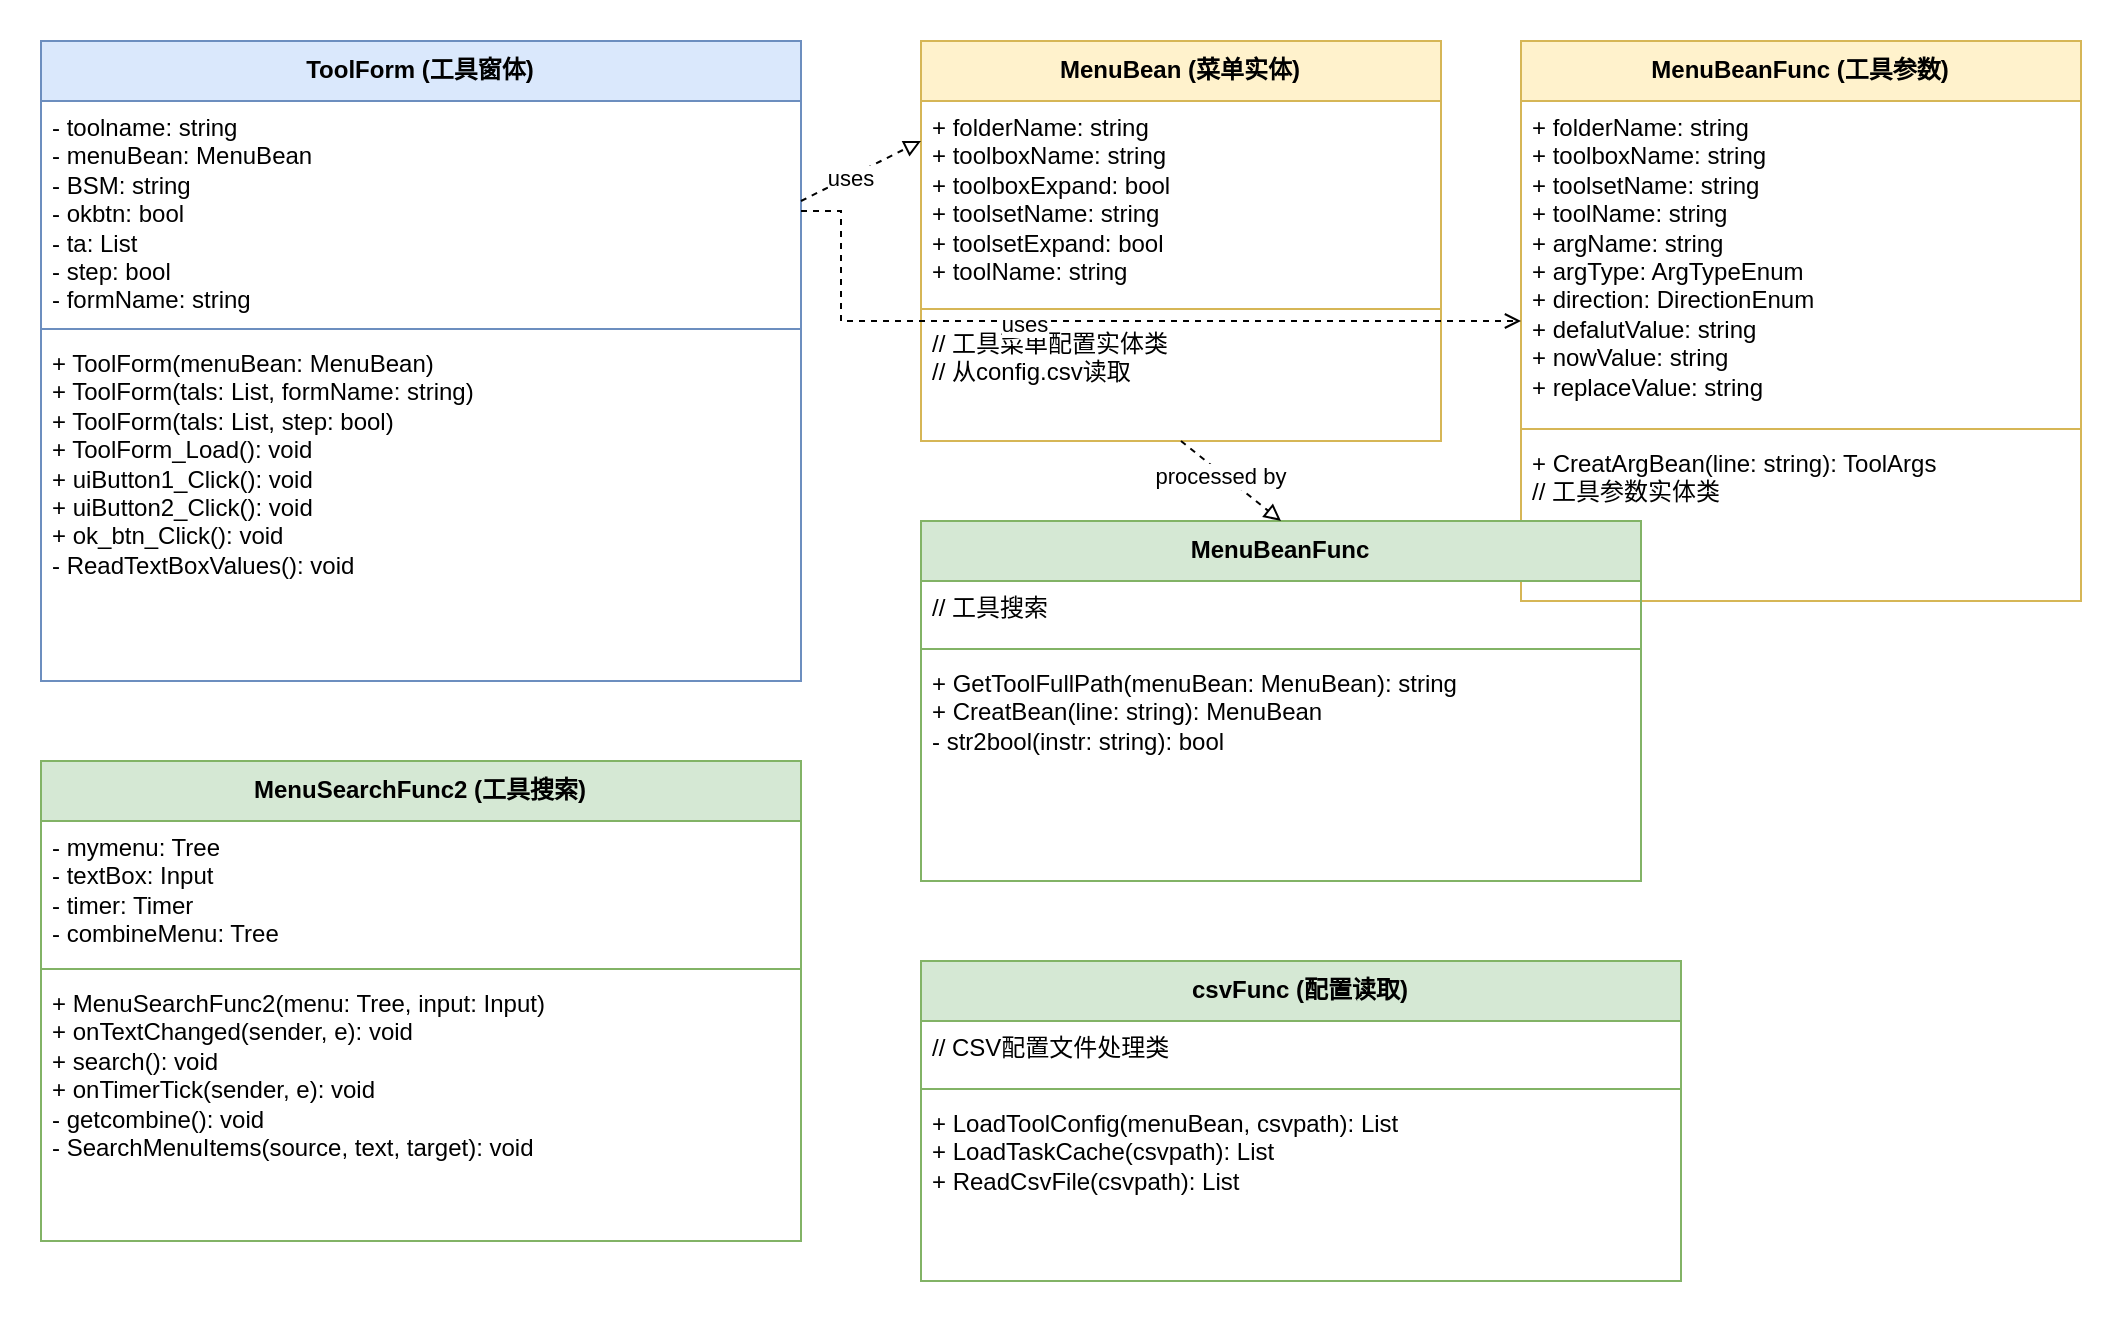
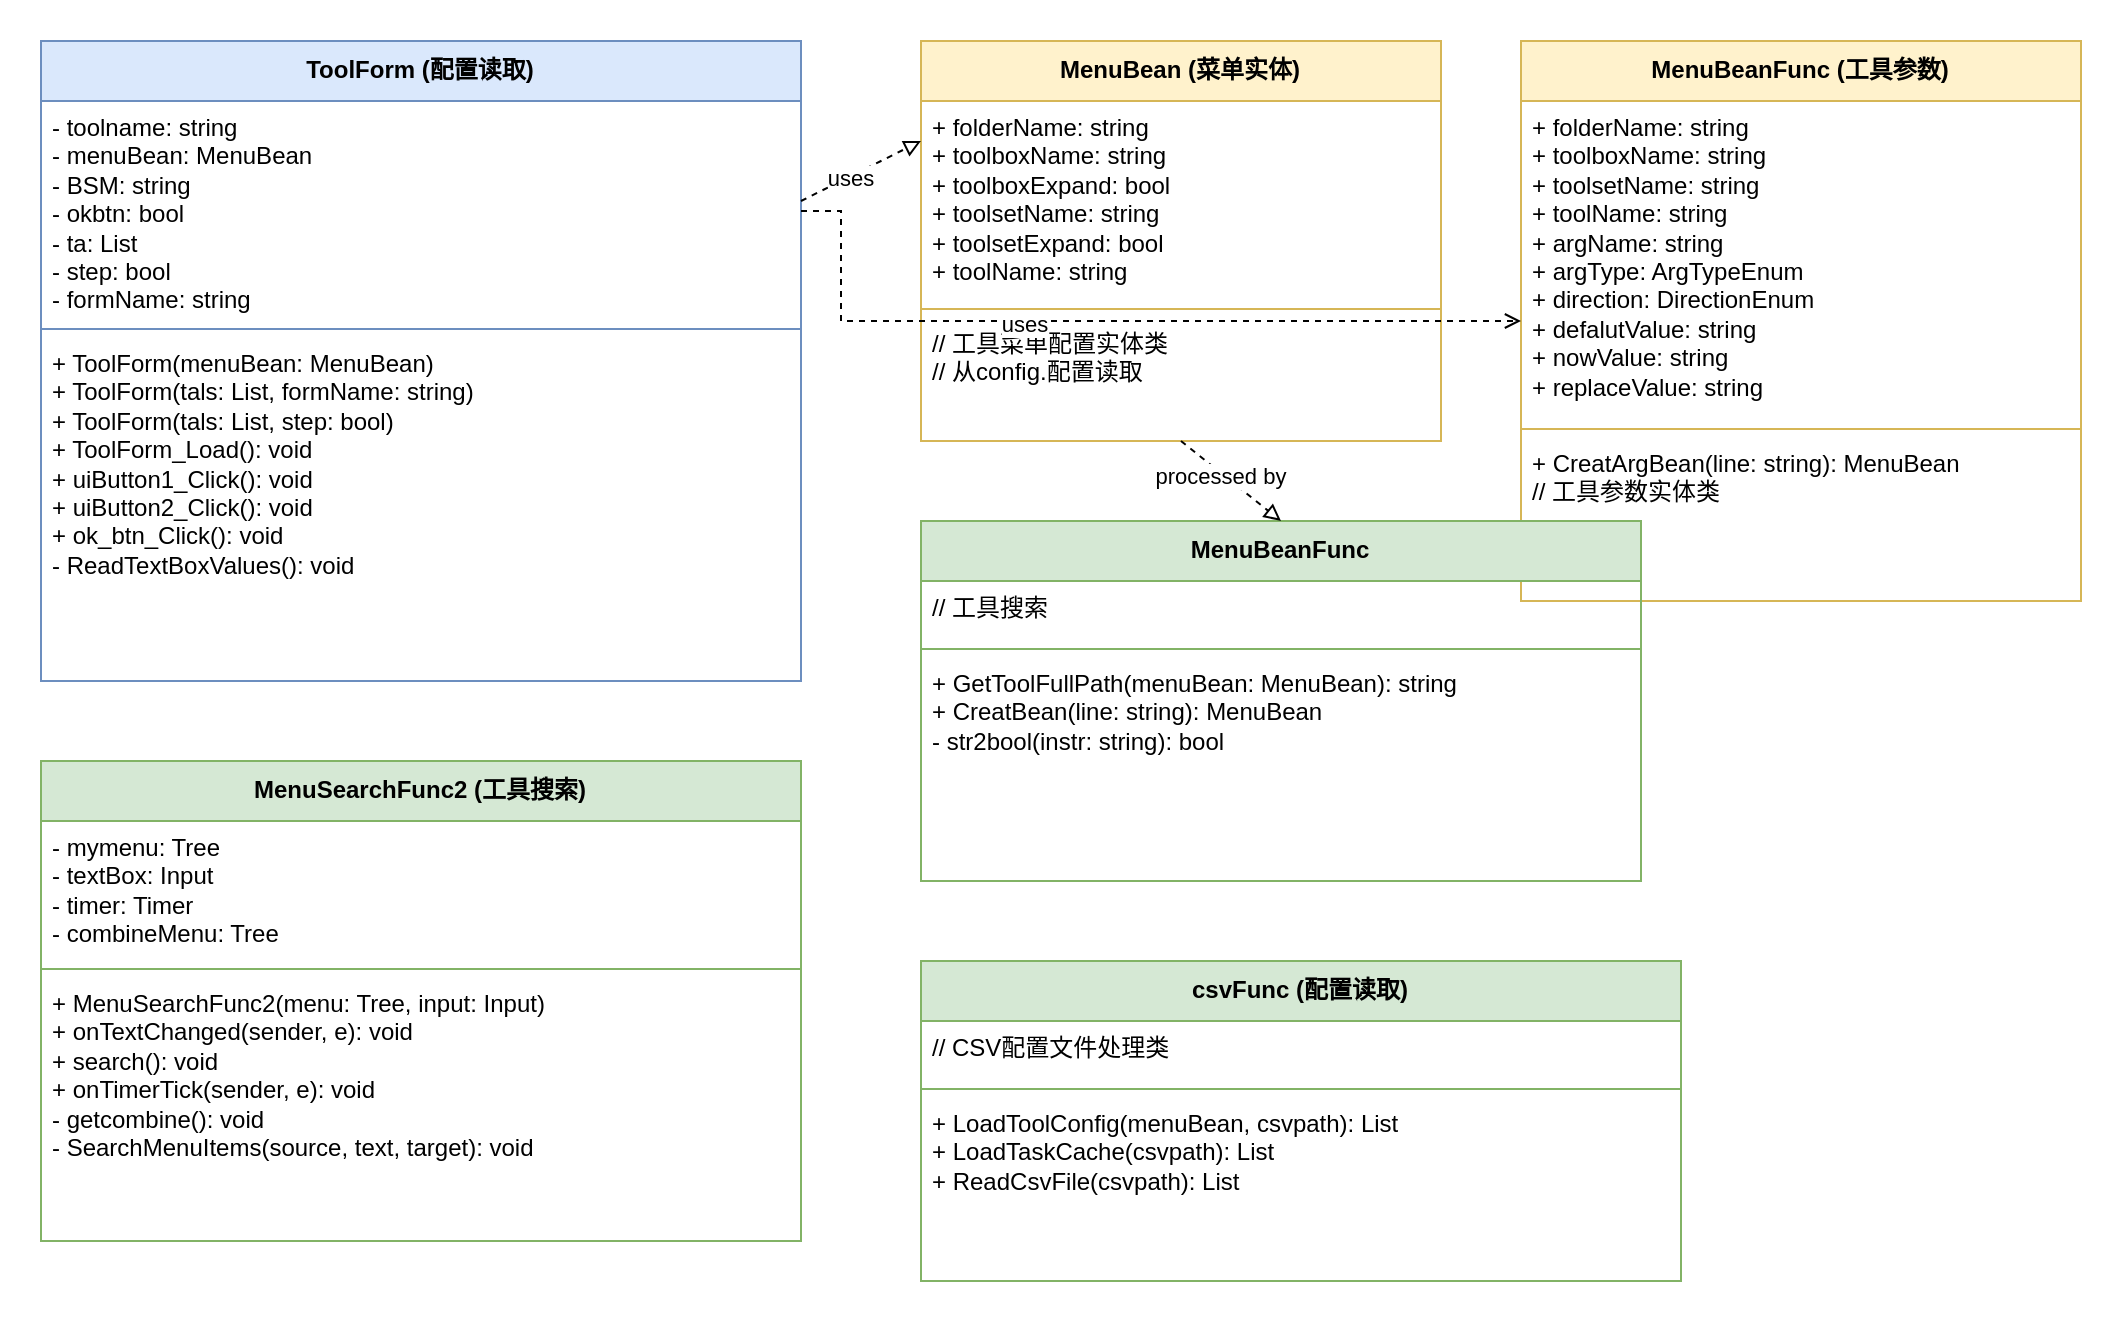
  <mxCell id="0" />
  <mxCell id="1" parent="0" />
- <mxCell id="2" value="&lt;b&gt;ToolForm (工具窗体)&lt;/b&gt;" style="swimlane;fontStyle=0;childLayout=stackLayout;horizontal=1;startSize=30;horizontalStack=0;resizeParent=1;resizeParentMax=0;resizeLast=0;collapsible=1;marginBottom=0;whiteSpace=wrap;html=1;fillColor=#dae8fc;strokeColor=#6c8ebf;" vertex="1" parent="1"><mxGeometry x="20" y="20" width="380" height="320" as="geometry" /></mxCell>
+ <mxCell id="2" value="&lt;b&gt;ToolForm (配置读取)&lt;/b&gt;" style="swimlane;fontStyle=0;childLayout=stackLayout;horizontal=1;startSize=30;horizontalStack=0;resizeParent=1;resizeParentMax=0;resizeLast=0;collapsible=1;marginBottom=0;whiteSpace=wrap;html=1;fillColor=#dae8fc;strokeColor=#6c8ebf;" vertex="1" parent="1"><mxGeometry x="20" y="20" width="380" height="320" as="geometry" /></mxCell>
  <mxCell id="3" value="- toolname: string&#10;- menuBean: MenuBean&#10;- BSM: string&#10;- okbtn: bool&#10;- ta: List&lt;ToolArgs&gt;&#10;- step: bool&#10;- formName: string" style="text;strokeColor=none;fillColor=none;align=left;verticalAlign=top;spacingLeft=4;spacingRight=4;overflow=hidden;rotatable=0;points=[[0,0.5],[1,0.5]];portConstraint=eastwest;whiteSpace=wrap;html=1;" vertex="1" parent="2"><mxGeometry y="30" width="380" height="110" as="geometry" /></mxCell>
  <mxCell id="4" value="" style="line;strokeWidth=1;fillColor=none;align=left;verticalAlign=middle;spacingTop=-1;spacingLeft=3;spacingRight=3;rotatable=0;labelPosition=right;points=[];portConstraint=eastwest;strokeColor=inherit;" vertex="1" parent="2"><mxGeometry y="140" width="380" height="8" as="geometry" /></mxCell>
  <mxCell id="5" value="+ ToolForm(menuBean: MenuBean)&#10;+ ToolForm(tals: List&lt;ToolArgs&gt;, formName: string)&#10;+ ToolForm(tals: List&lt;ToolArgs&gt;, step: bool)&#10;+ ToolForm_Load(): void&#10;+ uiButton1_Click(): void&#10;+ uiButton2_Click(): void&#10;+ ok_btn_Click(): void&#10;- ReadTextBoxValues(): void" style="text;strokeColor=none;fillColor=none;align=left;verticalAlign=top;spacingLeft=4;spacingRight=4;overflow=hidden;rotatable=0;points=[[0,0.5],[1,0.5]];portConstraint=eastwest;whiteSpace=wrap;html=1;" vertex="1" parent="2"><mxGeometry y="148" width="380" height="172" as="geometry" /></mxCell>
  <mxCell id="6" value="&lt;b&gt;MenuBean (菜单实体)&lt;/b&gt;" style="swimlane;fontStyle=0;childLayout=stackLayout;horizontal=1;startSize=30;horizontalStack=0;resizeParent=1;resizeParentMax=0;resizeLast=0;collapsible=1;marginBottom=0;whiteSpace=wrap;html=1;fillColor=#fff2cc;strokeColor=#d6b656;" vertex="1" parent="1"><mxGeometry x="460" y="20" width="260" height="200" as="geometry" /></mxCell>
  <mxCell id="7" value="+ folderName: string&#10;+ toolboxName: string&#10;+ toolboxExpand: bool&#10;+ toolsetName: string&#10;+ toolsetExpand: bool&#10;+ toolName: string" style="text;strokeColor=none;fillColor=none;align=left;verticalAlign=top;spacingLeft=4;spacingRight=4;overflow=hidden;rotatable=0;points=[[0,0.5],[1,0.5]];portConstraint=eastwest;whiteSpace=wrap;html=1;" vertex="1" parent="6"><mxGeometry y="30" width="260" height="100" as="geometry" /></mxCell>
  <mxCell id="8" value="" style="line;strokeWidth=1;fillColor=none;align=left;verticalAlign=middle;spacingTop=-1;spacingLeft=3;spacingRight=3;rotatable=0;labelPosition=right;points=[];portConstraint=eastwest;strokeColor=inherit;" vertex="1" parent="6"><mxGeometry y="130" width="260" height="8" as="geometry" /></mxCell>
- <mxCell id="9" value="// 工具菜单配置实体类&#10;// 从config.csv读取" style="text;strokeColor=none;fillColor=none;align=left;verticalAlign=top;spacingLeft=4;spacingRight=4;overflow=hidden;rotatable=0;points=[[0,0.5],[1,0.5]];portConstraint=eastwest;whiteSpace=wrap;html=1;" vertex="1" parent="6"><mxGeometry y="138" width="260" height="62" as="geometry" /></mxCell>
+ <mxCell id="9" value="// 工具菜单配置实体类&#10;// 从config.配置读取" style="text;strokeColor=none;fillColor=none;align=left;verticalAlign=top;spacingLeft=4;spacingRight=4;overflow=hidden;rotatable=0;points=[[0,0.5],[1,0.5]];portConstraint=eastwest;whiteSpace=wrap;html=1;" vertex="1" parent="6"><mxGeometry y="138" width="260" height="62" as="geometry" /></mxCell>
  <mxCell id="10" value="&lt;b&gt;MenuBeanFunc (工具参数)&lt;/b&gt;" style="swimlane;fontStyle=0;childLayout=stackLayout;horizontal=1;startSize=30;horizontalStack=0;resizeParent=1;resizeParentMax=0;resizeLast=0;collapsible=1;marginBottom=0;whiteSpace=wrap;html=1;fillColor=#fff2cc;strokeColor=#d6b656;" vertex="1" parent="1"><mxGeometry x="760" y="20" width="280" height="280" as="geometry" /></mxCell>
  <mxCell id="11" value="+ folderName: string&#10;+ toolboxName: string&#10;+ toolsetName: string&#10;+ toolName: string&#10;+ argName: string&#10;+ argType: ArgTypeEnum&#10;+ direction: DirectionEnum&#10;+ defalutValue: string&#10;+ nowValue: string&#10;+ replaceValue: string" style="text;strokeColor=none;fillColor=none;align=left;verticalAlign=top;spacingLeft=4;spacingRight=4;overflow=hidden;rotatable=0;points=[[0,0.5],[1,0.5]];portConstraint=eastwest;whiteSpace=wrap;html=1;" vertex="1" parent="10"><mxGeometry y="30" width="280" height="160" as="geometry" /></mxCell>
  <mxCell id="12" value="" style="line;strokeWidth=1;fillColor=none;align=left;verticalAlign=middle;spacingTop=-1;spacingLeft=3;spacingRight=3;rotatable=0;labelPosition=right;points=[];portConstraint=eastwest;strokeColor=inherit;" vertex="1" parent="10"><mxGeometry y="190" width="280" height="8" as="geometry" /></mxCell>
- <mxCell id="13" value="+ CreatArgBean(line: string): ToolArgs&#10;// 工具参数实体类" style="text;strokeColor=none;fillColor=none;align=left;verticalAlign=top;spacingLeft=4;spacingRight=4;overflow=hidden;rotatable=0;points=[[0,0.5],[1,0.5]];portConstraint=eastwest;whiteSpace=wrap;html=1;" vertex="1" parent="10"><mxGeometry y="198" width="280" height="82" as="geometry" /></mxCell>
+ <mxCell id="13" value="+ CreatArgBean(line: string): MenuBean&#10;// 工具参数实体类" style="text;strokeColor=none;fillColor=none;align=left;verticalAlign=top;spacingLeft=4;spacingRight=4;overflow=hidden;rotatable=0;points=[[0,0.5],[1,0.5]];portConstraint=eastwest;whiteSpace=wrap;html=1;" vertex="1" parent="10"><mxGeometry y="198" width="280" height="82" as="geometry" /></mxCell>
  <mxCell id="14" value="&lt;b&gt;MenuBeanFunc&lt;/b&gt;" style="swimlane;fontStyle=0;childLayout=stackLayout;horizontal=1;startSize=30;horizontalStack=0;resizeParent=1;resizeParentMax=0;resizeLast=0;collapsible=1;marginBottom=0;whiteSpace=wrap;html=1;fillColor=#d5e8d4;strokeColor=#82b366;" vertex="1" parent="1"><mxGeometry x="460" y="260" width="360" height="180" as="geometry" /></mxCell>
  <mxCell id="15" value="// 工具搜索" style="text;strokeColor=none;fillColor=none;align=left;verticalAlign=top;spacingLeft=4;spacingRight=4;overflow=hidden;rotatable=0;points=[[0,0.5],[1,0.5]];portConstraint=eastwest;whiteSpace=wrap;html=1;" vertex="1" parent="14"><mxGeometry y="30" width="360" height="30" as="geometry" /></mxCell>
  <mxCell id="16" value="" style="line;strokeWidth=1;fillColor=none;align=left;verticalAlign=middle;spacingTop=-1;spacingLeft=3;spacingRight=3;rotatable=0;labelPosition=right;points=[];portConstraint=eastwest;strokeColor=inherit;" vertex="1" parent="14"><mxGeometry y="60" width="360" height="8" as="geometry" /></mxCell>
  <mxCell id="17" value="+ GetToolFullPath(menuBean: MenuBean): string&#10;+ CreatBean(line: string): MenuBean&#10;- str2bool(instr: string): bool" style="text;strokeColor=none;fillColor=none;align=left;verticalAlign=top;spacingLeft=4;spacingRight=4;overflow=hidden;rotatable=0;points=[[0,0.5],[1,0.5]];portConstraint=eastwest;whiteSpace=wrap;html=1;" vertex="1" parent="14"><mxGeometry y="68" width="360" height="112" as="geometry" /></mxCell>
  <mxCell id="18" value="&lt;b&gt;MenuSearchFunc2 (工具搜索)&lt;/b&gt;" style="swimlane;fontStyle=0;childLayout=stackLayout;horizontal=1;startSize=30;horizontalStack=0;resizeParent=1;resizeParentMax=0;resizeLast=0;collapsible=1;marginBottom=0;whiteSpace=wrap;html=1;fillColor=#d5e8d4;strokeColor=#82b366;" vertex="1" parent="1"><mxGeometry x="20" y="380" width="380" height="240" as="geometry" /></mxCell>
  <mxCell id="19" value="- mymenu: Tree&#10;- textBox: Input&#10;- timer: Timer&#10;- combineMenu: Tree" style="text;strokeColor=none;fillColor=none;align=left;verticalAlign=top;spacingLeft=4;spacingRight=4;overflow=hidden;rotatable=0;points=[[0,0.5],[1,0.5]];portConstraint=eastwest;whiteSpace=wrap;html=1;" vertex="1" parent="18"><mxGeometry y="30" width="380" height="70" as="geometry" /></mxCell>
  <mxCell id="20" value="" style="line;strokeWidth=1;fillColor=none;align=left;verticalAlign=middle;spacingTop=-1;spacingLeft=3;spacingRight=3;rotatable=0;labelPosition=right;points=[];portConstraint=eastwest;strokeColor=inherit;" vertex="1" parent="18"><mxGeometry y="100" width="380" height="8" as="geometry" /></mxCell>
  <mxCell id="21" value="+ MenuSearchFunc2(menu: Tree, input: Input)&#10;+ onTextChanged(sender, e): void&#10;+ search(): void&#10;+ onTimerTick(sender, e): void&#10;- getcombine(): void&#10;- SearchMenuItems(source, text, target): void" style="text;strokeColor=none;fillColor=none;align=left;verticalAlign=top;spacingLeft=4;spacingRight=4;overflow=hidden;rotatable=0;points=[[0,0.5],[1,0.5]];portConstraint=eastwest;whiteSpace=wrap;html=1;" vertex="1" parent="18"><mxGeometry y="108" width="380" height="132" as="geometry" /></mxCell>
  <mxCell id="22" value="&lt;b&gt;csvFunc (配置读取)&lt;/b&gt;" style="swimlane;fontStyle=0;childLayout=stackLayout;horizontal=1;startSize=30;horizontalStack=0;resizeParent=1;resizeParentMax=0;resizeLast=0;collapsible=1;marginBottom=0;whiteSpace=wrap;html=1;fillColor=#d5e8d4;strokeColor=#82b366;" vertex="1" parent="1"><mxGeometry x="460" y="480" width="380" height="160" as="geometry" /></mxCell>
  <mxCell id="23" value="// CSV配置文件处理类" style="text;strokeColor=none;fillColor=none;align=left;verticalAlign=top;spacingLeft=4;spacingRight=4;overflow=hidden;rotatable=0;points=[[0,0.5],[1,0.5]];portConstraint=eastwest;whiteSpace=wrap;html=1;" vertex="1" parent="22"><mxGeometry y="30" width="380" height="30" as="geometry" /></mxCell>
  <mxCell id="24" value="" style="line;strokeWidth=1;fillColor=none;align=left;verticalAlign=middle;spacingTop=-1;spacingLeft=3;spacingRight=3;rotatable=0;labelPosition=right;points=[];portConstraint=eastwest;strokeColor=inherit;" vertex="1" parent="22"><mxGeometry y="60" width="380" height="8" as="geometry" /></mxCell>
  <mxCell id="25" value="+ LoadToolConfig(menuBean, csvpath): List&lt;string&gt;&#10;+ LoadTaskCache(csvpath): List&lt;ToolArgs&gt;&#10;+ ReadCsvFile(csvpath): List&lt;string&gt;" style="text;strokeColor=none;fillColor=none;align=left;verticalAlign=top;spacingLeft=4;spacingRight=4;overflow=hidden;rotatable=0;points=[[0,0.5],[1,0.5]];portConstraint=eastwest;whiteSpace=wrap;html=1;" vertex="1" parent="22"><mxGeometry y="68" width="380" height="92" as="geometry" /></mxCell>
  <mxCell id="26" value="" style="endArrow=block;endFill=0;dashed=1;html=1;rounded=0;exitX=1;exitY=0.25;exitDx=0;exitDy=0;entryX=0;entryY=0.25;entryDx=0;entryDy=0;" edge="1" parent="1" source="2" target="6"><mxGeometry width="50" height="50" relative="1" as="geometry"><mxPoint x="580" y="380" as="sourcePoint" /><mxPoint x="630" y="330" as="targetPoint" /></mxGeometry></mxCell>
  <mxCell id="27" value="uses" style="edgeLabel;html=1;align=center;verticalAlign=middle;resizable=0;points=[];" vertex="1" connectable="0" parent="26"><mxGeometry x="-0.2" y="-1" relative="1" as="geometry"><mxPoint as="offset" /></mxGeometry></mxCell>
  <mxCell id="28" value="" style="endArrow=open;endFill=0;dashed=1;html=1;rounded=0;exitX=1;exitY=0.5;exitDx=0;exitDy=0;entryX=0;entryY=0.5;entryDx=0;entryDy=0;" edge="1" parent="1" source="3" target="10"><mxGeometry width="50" height="50" relative="1" as="geometry"><mxPoint x="580" y="380" as="sourcePoint" /><mxPoint x="630" y="330" as="targetPoint" /><Array as="points"><mxPoint x="420" y="105" /><mxPoint x="420" y="160" /></Array></mxGeometry></mxCell>
  <mxCell id="29" value="uses" style="edgeLabel;html=1;align=center;verticalAlign=middle;resizable=0;points=[];" vertex="1" connectable="0" parent="28"><mxGeometry x="-0.2" y="-1" relative="1" as="geometry"><mxPoint as="offset" /></mxGeometry></mxCell>
  <mxCell id="30" value="" style="endArrow=block;endFill=0;dashed=1;html=1;rounded=0;exitX=0.5;exitY=1;exitDx=0;exitDy=0;entryX=0.5;entryY=0;entryDx=0;entryDy=0;" edge="1" parent="1" source="6" target="14"><mxGeometry width="50" height="50" relative="1" as="geometry"><mxPoint x="480" y="330" as="sourcePoint" /><mxPoint x="530" y="280" as="targetPoint" /></mxGeometry></mxCell>
  <mxCell id="31" value="processed by" style="edgeLabel;html=1;align=center;verticalAlign=middle;resizable=0;points=[];" vertex="1" connectable="0" parent="30"><mxGeometry x="-0.2" y="-1" relative="1" as="geometry"><mxPoint as="offset" /></mxGeometry></mxCell>
